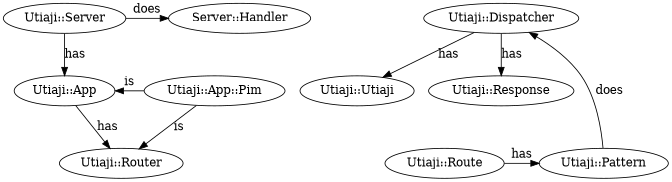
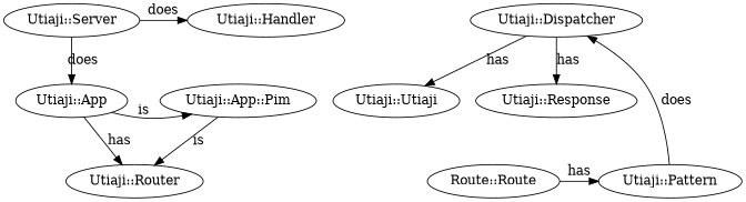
  digraph {
    n1 [label="Utiaji::Server"]
-   n2 [label="Server::Handler"]
+   n2 [label="Utiaji::Handler"]
    n3 [label="Utiaji::Dispatcher"]
    n4 [label="Utiaji::App"]
    n5 [label="Utiaji::App::Pim"]
    n6 [label="Utiaji::Router"]
-   n7 [label="Utiaji::Route"]
+   n7 [label="Route::Route"]
    n8 [label="Utiaji::Pattern"]
    n9 [label="Utiaji::Utiaji"]
    n10 [label="Utiaji::Response"]
    subgraph sub_1 {
      rank=same
      n1
      n2
      n3
    }
    subgraph sub_2 {
      rank=same
      n4
      n5
    }
    subgraph sub_3 {
      rank=same
      n6
      n7
      n8
    }
    n1 -> n2 [label=does]
-   n1 -> n4 [label=has]
+   n1 -> n4 [label=does]
    n3 -> n9 [label=has]
    n3 -> n10 [label=has]
    n4 -> n6 [label=has]
-   n5 -> n4 [label=is]
+   n4 -> n5 [label=is]
    n5 -> n6 [label=is]
    n7 -> n8 [label=has]
    n8 -> n3 [label=does]
  }
